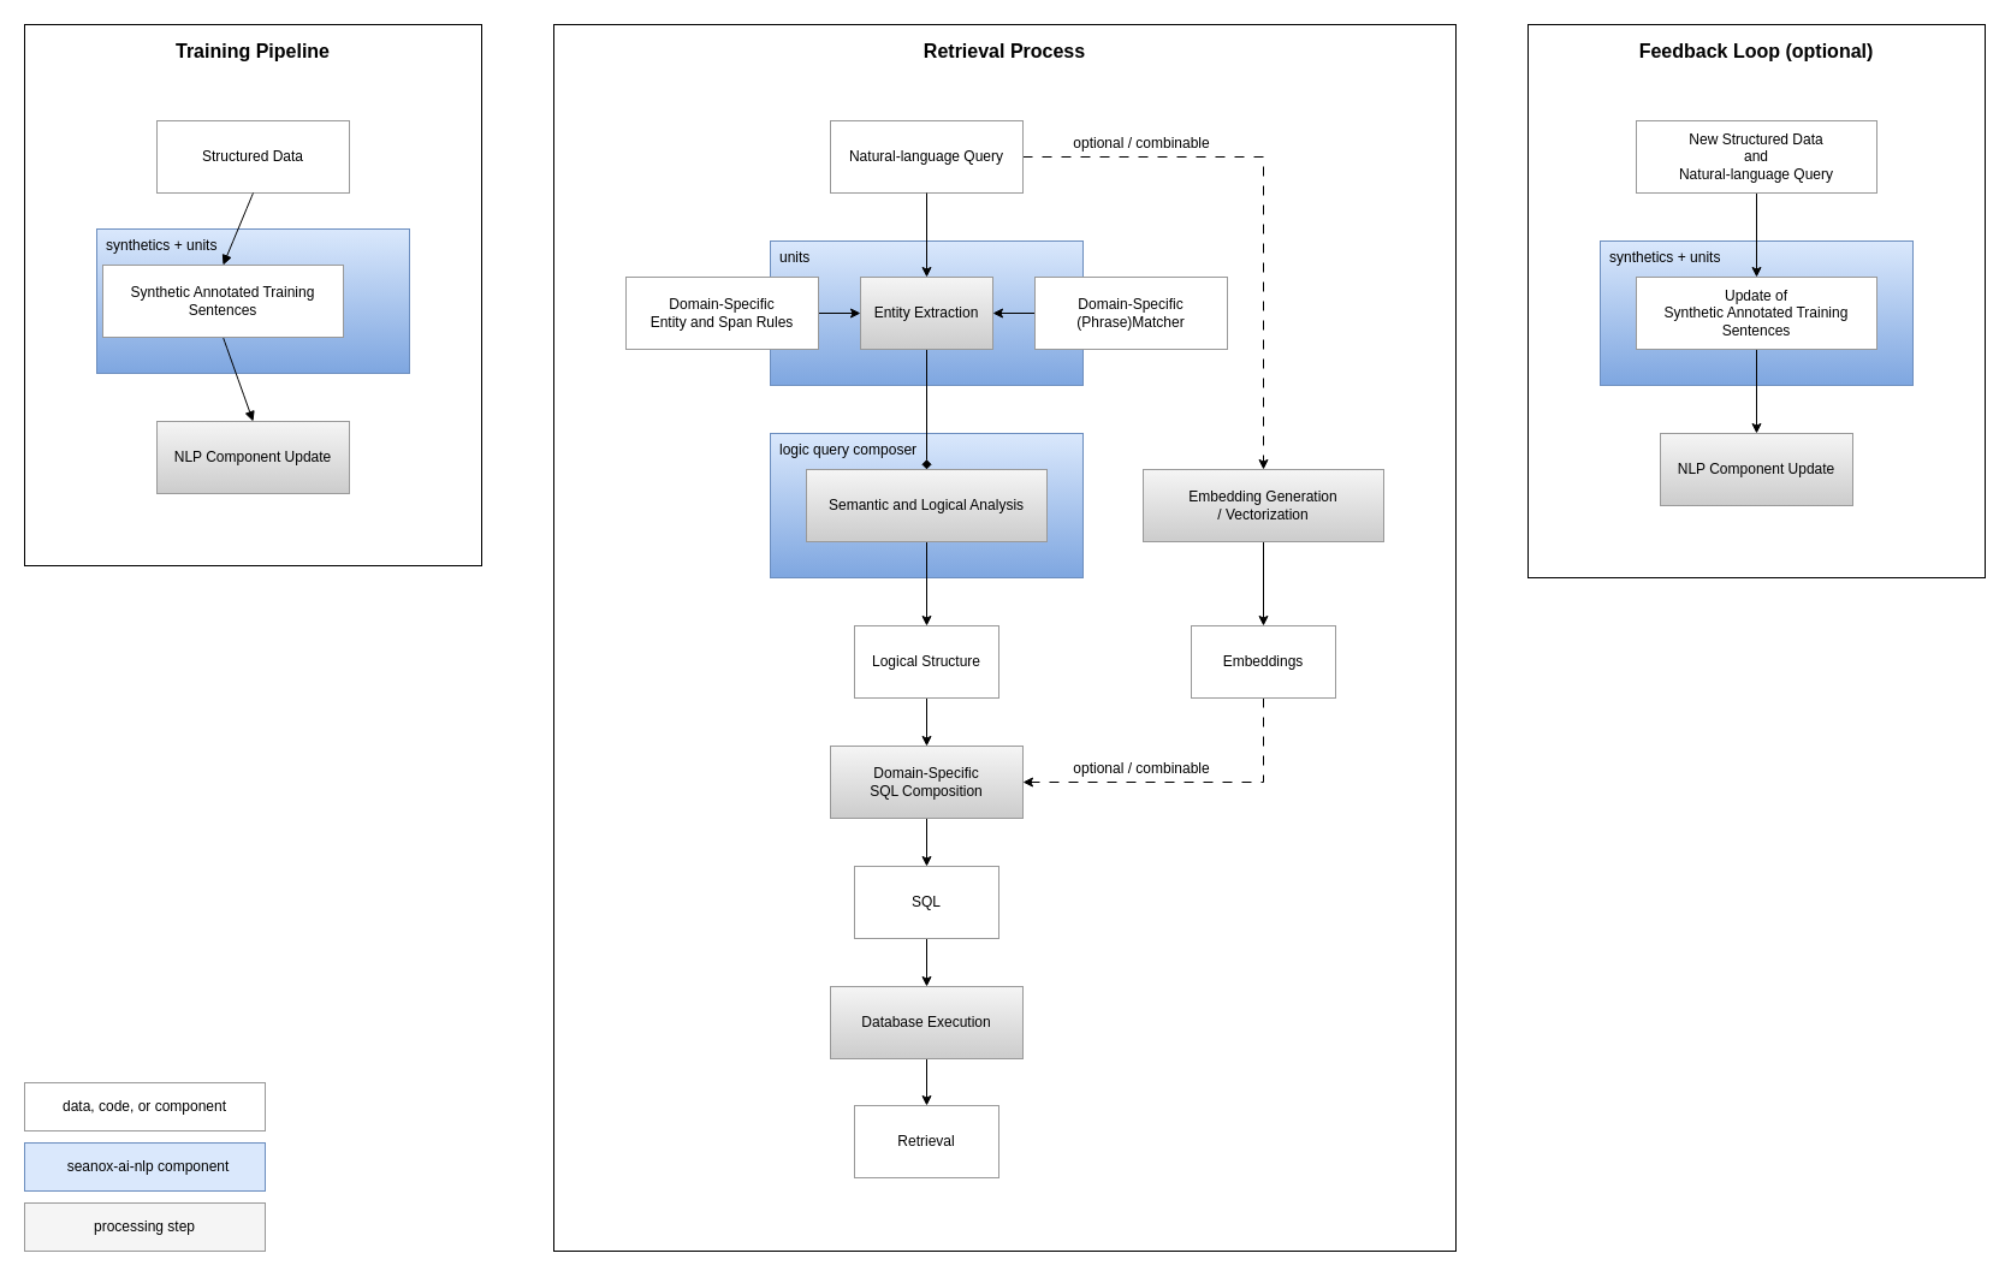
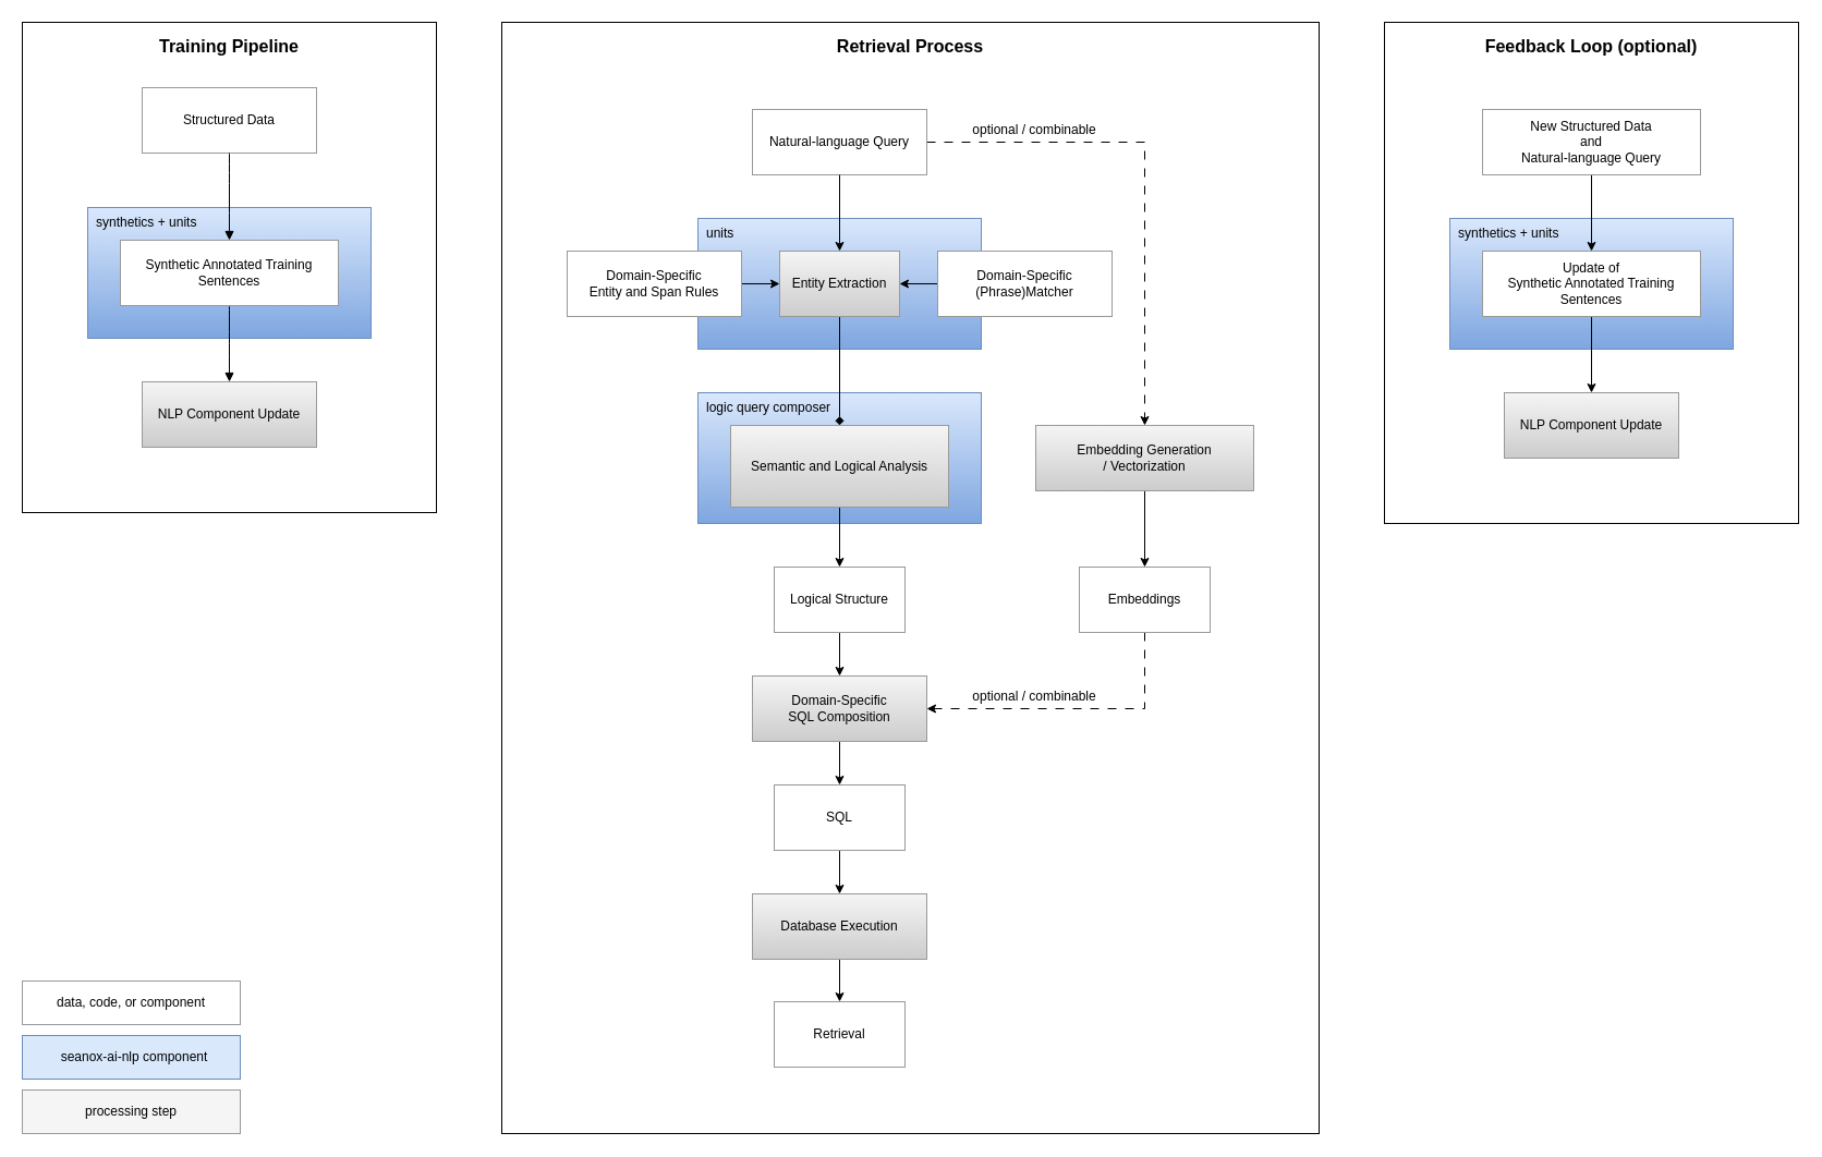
  <mxCell id="0" />
  <mxCell id="1" parent="0" />
  <mxCell id="2" value="&lt;div&gt;Feedback Loop (optional)&lt;/div&gt;" style="rounded=0;whiteSpace=wrap;html=1;verticalAlign=top;fontSize=16;fontStyle=1;gradientColor=none;fillColor=default;spacingTop=6;" parent="1" vertex="1"><mxGeometry x="1270" y="20" width="380" height="460" as="geometry" /></mxCell>
  <mxCell id="3" value="Retrieval Process" style="rounded=0;whiteSpace=wrap;html=1;verticalAlign=top;fontSize=16;fontStyle=1;fillColor=none;spacingTop=6;" parent="1" vertex="1"><mxGeometry x="460" y="20" width="750" height="1020" as="geometry" /></mxCell>
  <mxCell id="4" value="Training Pipeline" style="rounded=0;whiteSpace=wrap;html=1;verticalAlign=top;fontSize=16;fontStyle=1;fillColor=default;spacingTop=6;labelBackgroundColor=none;" parent="1" vertex="1"><mxGeometry x="20" y="20" width="380" height="450" as="geometry" /></mxCell>
  <mxCell id="5" value="logic query composer" style="whiteSpace=wrap;strokeWidth=1;fillColor=#dae8fc;gradientColor=#7ea6e0;strokeColor=#6c8ebf;verticalAlign=top;align=left;spacingLeft=6;" parent="1" vertex="1"><mxGeometry x="640" y="360" width="260" height="120" as="geometry" /></mxCell>
  <mxCell id="6" style="edgeStyle=orthogonalEdgeStyle;rounded=0;orthogonalLoop=1;jettySize=auto;html=1;entryX=0.5;entryY=0;entryDx=0;entryDy=0;exitX=0.5;exitY=1;exitDx=0;exitDy=0;" edge="1" parent="1" source="7" target="9"><mxGeometry relative="1" as="geometry" /></mxCell>
  <mxCell id="7" value="Logical Structure" style="whiteSpace=wrap;strokeWidth=1;strokeColor=#999999;" parent="1" vertex="1"><mxGeometry x="710" y="520" width="120" height="60" as="geometry" /></mxCell>
  <mxCell id="8" style="edgeStyle=orthogonalEdgeStyle;rounded=0;orthogonalLoop=1;jettySize=auto;html=1;fontFamily=Helvetica;fontSize=12;fontColor=default;entryX=0.5;entryY=0;entryDx=0;entryDy=0;exitX=0.5;exitY=1;exitDx=0;exitDy=0;" parent="1" source="9" target="11" edge="1"><mxGeometry relative="1" as="geometry" /></mxCell>
  <mxCell id="9" value="Domain-Specific &#10;SQL Composition" style="whiteSpace=wrap;strokeWidth=1;fillColor=#f5f5f5;gradientColor=#CCCCCC;strokeColor=#999999;" parent="1" vertex="1"><mxGeometry x="690" y="620" width="160" height="60" as="geometry" /></mxCell>
  <mxCell id="10" style="edgeStyle=orthogonalEdgeStyle;rounded=0;orthogonalLoop=1;jettySize=auto;html=1;" edge="1" parent="1" source="11" target="13"><mxGeometry relative="1" as="geometry" /></mxCell>
  <mxCell id="11" value="SQL" style="whiteSpace=wrap;strokeWidth=1;strokeColor=#999999;" parent="1" vertex="1"><mxGeometry x="710" y="720" width="120" height="60" as="geometry" /></mxCell>
  <mxCell id="12" style="edgeStyle=orthogonalEdgeStyle;rounded=0;orthogonalLoop=1;jettySize=auto;html=1;fontFamily=Helvetica;fontSize=12;fontColor=default;" parent="1" source="13" target="15" edge="1"><mxGeometry relative="1" as="geometry" /></mxCell>
  <mxCell id="13" value="Database Execution" style="whiteSpace=wrap;strokeWidth=1;fillColor=#f5f5f5;gradientColor=#CCCCCC;strokeColor=#999999;glass=0;shadow=0;rounded=0;" parent="1" vertex="1"><mxGeometry x="690" y="820" width="160" height="60" as="geometry" /></mxCell>
  <mxCell id="14" value="units" style="whiteSpace=wrap;strokeWidth=1;fillColor=#DAE8FC;gradientColor=#7ea6e0;strokeColor=#6c8ebf;verticalAlign=top;align=left;spacingLeft=6;" parent="1" vertex="1"><mxGeometry x="640" y="200" width="260" height="120" as="geometry" /></mxCell>
  <mxCell id="15" value="Retrieval" style="whiteSpace=wrap;strokeWidth=1;strokeColor=#999999;" parent="1" vertex="1"><mxGeometry x="710" y="919" width="120" height="60" as="geometry" /></mxCell>
  <mxCell id="16" value="synthetics + units" style="whiteSpace=wrap;strokeWidth=1;fillColor=#dae8fc;gradientColor=#7ea6e0;strokeColor=#6c8ebf;verticalAlign=top;align=left;spacingLeft=6;" parent="1" vertex="1"><mxGeometry x="1330" y="200" width="260" height="120" as="geometry" /></mxCell>
  <mxCell id="17" style="edgeStyle=orthogonalEdgeStyle;rounded=0;orthogonalLoop=1;jettySize=auto;html=1;fontFamily=Helvetica;fontSize=12;fontColor=default;" parent="1" source="18" target="25" edge="1"><mxGeometry relative="1" as="geometry" /></mxCell>
  <mxCell id="18" value="New Structured Data&#10;and&#10;Natural-language Query" style="whiteSpace=wrap;strokeWidth=1;strokeColor=#999999;" parent="1" vertex="1"><mxGeometry x="1360" y="100" width="200" height="60" as="geometry" /></mxCell>
  <mxCell id="19" value="NLP Component Update" style="whiteSpace=wrap;strokeWidth=1;fillColor=#f5f5f5;gradientColor=#CCCCCC;strokeColor=#999999;" parent="1" vertex="1"><mxGeometry x="1380" y="360" width="160" height="60" as="geometry" /></mxCell>
  <mxCell id="20" style="edgeStyle=orthogonalEdgeStyle;rounded=0;orthogonalLoop=1;jettySize=auto;html=1;fontFamily=Helvetica;fontSize=12;fontColor=default;endArrow=diamond;" parent="1" source="23" target="33" edge="1"><mxGeometry relative="1" as="geometry" /></mxCell>
  <mxCell id="21" style="edgeStyle=orthogonalEdgeStyle;rounded=0;orthogonalLoop=1;jettySize=auto;html=1;entryX=0;entryY=0.5;entryDx=0;entryDy=0;startArrow=classic;startFill=1;endArrow=none;endFill=0;" parent="1" source="23" target="38" edge="1"><mxGeometry relative="1" as="geometry" /></mxCell>
  <mxCell id="22" style="edgeStyle=orthogonalEdgeStyle;rounded=0;orthogonalLoop=1;jettySize=auto;html=1;entryX=1;entryY=0.5;entryDx=0;entryDy=0;startArrow=classic;startFill=1;endArrow=none;endFill=0;" parent="1" source="23" target="37" edge="1"><mxGeometry relative="1" as="geometry" /></mxCell>
  <mxCell id="23" value="Entity Extraction" style="whiteSpace=wrap;strokeWidth=1;fillColor=#f5f5f5;gradientColor=#CCCCCC;strokeColor=#999999;gradientDirection=south;" parent="1" vertex="1"><mxGeometry x="715" y="230" width="110" height="60" as="geometry" /></mxCell>
  <mxCell id="24" style="edgeStyle=orthogonalEdgeStyle;rounded=0;orthogonalLoop=1;jettySize=auto;html=1;fontFamily=Helvetica;fontSize=12;fontColor=default;" parent="1" source="25" target="19" edge="1"><mxGeometry relative="1" as="geometry" /></mxCell>
  <mxCell id="25" value="Update of&#10;Synthetic Annotated Training&#10;Sentences" style="whiteSpace=wrap;strokeWidth=1;strokeColor=#999999;" parent="1" vertex="1"><mxGeometry x="1360" y="230" width="200" height="60" as="geometry" /></mxCell>
- <mxCell id="26" value="Structured Data" style="whiteSpace=wrap;strokeWidth=1;strokeColor=#999999;" parent="1" vertex="1"><mxGeometry x="130" y="100" width="160" height="60" as="geometry" /></mxCell>
+ <mxCell id="26" value="Structured Data" style="whiteSpace=wrap;strokeWidth=1;strokeColor=#999999;" parent="1" vertex="1"><mxGeometry x="130" y="80" width="160" height="60" as="geometry" /></mxCell>
  <mxCell id="27" value="NLP Component Update" style="whiteSpace=wrap;strokeWidth=1;fillColor=#f5f5f5;gradientColor=#CCCCCC;strokeColor=#999999;" parent="1" vertex="1"><mxGeometry x="130" y="350" width="160" height="60" as="geometry" /></mxCell>
  <mxCell id="28" value="synthetics + units" style="whiteSpace=wrap;strokeWidth=1;fillColor=#dae8fc;gradientColor=#7ea6e0;strokeColor=#6c8ebf;verticalAlign=top;align=left;spacingLeft=6;" parent="1" vertex="1"><mxGeometry x="80" y="190" width="260" height="120" as="geometry" /></mxCell>
  <mxCell id="29" value="" style="curved=1;startArrow=none;endArrow=block;exitX=0.5;exitY=1;entryX=0.5;entryY=0;rounded=0;exitDx=0;exitDy=0;entryDx=0;entryDy=0;" parent="1" source="26" target="31" edge="1"><mxGeometry relative="1" as="geometry"><Array as="points" /></mxGeometry></mxCell>
  <mxCell id="30" value="" style="curved=1;startArrow=none;endArrow=block;exitX=0.5;exitY=1;entryX=0.5;entryY=0;rounded=0;entryDx=0;entryDy=0;exitDx=0;exitDy=0;" parent="1" source="31" target="27" edge="1"><mxGeometry relative="1" as="geometry"><Array as="points" /></mxGeometry></mxCell>
- <mxCell id="31" value="Synthetic Annotated Training Sentences" style="whiteSpace=wrap;strokeWidth=1;strokeColor=#999999;" parent="1" vertex="1"><mxGeometry x="85" y="220" width="200" height="60" as="geometry" /></mxCell>
+ <mxCell id="31" value="Synthetic Annotated Training Sentences" style="whiteSpace=wrap;strokeWidth=1;strokeColor=#999999;" parent="1" vertex="1"><mxGeometry x="110" y="220" width="200" height="60" as="geometry" /></mxCell>
  <mxCell id="32" style="edgeStyle=orthogonalEdgeStyle;rounded=0;orthogonalLoop=1;jettySize=auto;html=1;fontFamily=Helvetica;fontSize=12;fontColor=default;" parent="1" source="33" target="7" edge="1"><mxGeometry relative="1" as="geometry" /></mxCell>
- <mxCell id="33" value="Semantic and Logical Analysis" style="whiteSpace=wrap;strokeWidth=1;strokeColor=#999999;fillColor=#f5f5f5;gradientColor=#CCCCCC;" parent="1" vertex="1"><mxGeometry x="670" y="390" width="200" height="60" as="geometry" /></mxCell>
+ <mxCell id="33" value="Semantic and Logical Analysis" style="whiteSpace=wrap;strokeWidth=1;strokeColor=#999999;fillColor=#f5f5f5;gradientColor=#CCCCCC;" parent="1" vertex="1"><mxGeometry x="670" y="390" width="200" height="75" as="geometry" /></mxCell>
  <mxCell id="34" style="edgeStyle=orthogonalEdgeStyle;rounded=0;orthogonalLoop=1;jettySize=auto;html=1;exitX=1;exitY=0.5;exitDx=0;exitDy=0;dashed=1;dashPattern=8 8;" edge="1" parent="1" source="35" target="43"><mxGeometry relative="1" as="geometry" /></mxCell>
  <mxCell id="35" value="Natural-language Query" style="whiteSpace=wrap;strokeWidth=1;glass=0;strokeColor=#999999;" parent="1" vertex="1"><mxGeometry x="690" y="100" width="160" height="60" as="geometry" /></mxCell>
  <mxCell id="36" style="edgeStyle=orthogonalEdgeStyle;rounded=0;orthogonalLoop=1;jettySize=auto;html=1;entryX=0.5;entryY=0;entryDx=0;entryDy=0;fontFamily=Helvetica;fontSize=12;fontColor=default;exitX=0.5;exitY=1;exitDx=0;exitDy=0;" parent="1" source="35" target="23" edge="1"><mxGeometry relative="1" as="geometry" /></mxCell>
  <mxCell id="37" value="Domain-Specific &#10;Entity and Span Rules" style="whiteSpace=wrap;strokeWidth=1;strokeColor=#999999;" parent="1" vertex="1"><mxGeometry x="520" y="230" width="160" height="60" as="geometry" /></mxCell>
  <mxCell id="38" value="Domain-Specific &#10;(Phrase)Matcher" style="whiteSpace=wrap;strokeWidth=1;strokeColor=#999999;" parent="1" vertex="1"><mxGeometry x="860" y="230" width="160" height="60" as="geometry" /></mxCell>
  <mxCell id="39" value="seanox-ai-nlp component" style="whiteSpace=wrap;strokeWidth=1;fillColor=#dae8fc;gradientColor=none;strokeColor=#6c8ebf;verticalAlign=middle;align=center;spacingLeft=6;" parent="1" vertex="1"><mxGeometry x="20" y="950" width="200" height="40" as="geometry" /></mxCell>
  <mxCell id="40" value="processing step" style="whiteSpace=wrap;strokeWidth=1;fillColor=#f5f5f5;gradientColor=none;strokeColor=#999999;" parent="1" vertex="1"><mxGeometry x="20" y="1000" width="200" height="40" as="geometry" /></mxCell>
  <mxCell id="41" value="data, code, or component" style="whiteSpace=wrap;strokeWidth=1;strokeColor=#999999;" parent="1" vertex="1"><mxGeometry x="20" y="900" width="200" height="40" as="geometry" /></mxCell>
  <mxCell id="42" style="edgeStyle=orthogonalEdgeStyle;rounded=0;orthogonalLoop=1;jettySize=auto;html=1;" edge="1" parent="1" source="43" target="45"><mxGeometry relative="1" as="geometry" /></mxCell>
  <mxCell id="43" value="Embedding Generation / Vectorization" style="whiteSpace=wrap;strokeWidth=1;strokeColor=#999999;fillColor=#f5f5f5;gradientColor=#CCCCCC;" vertex="1" parent="1"><mxGeometry x="950" y="390" width="200" height="60" as="geometry" /></mxCell>
  <mxCell id="44" style="edgeStyle=orthogonalEdgeStyle;rounded=0;orthogonalLoop=1;jettySize=auto;html=1;entryX=1;entryY=0.5;entryDx=0;entryDy=0;exitX=0.5;exitY=1;exitDx=0;exitDy=0;dashed=1;dashPattern=8 8;" edge="1" parent="1" source="45" target="9"><mxGeometry relative="1" as="geometry" /></mxCell>
  <mxCell id="45" value="Embeddings" style="whiteSpace=wrap;strokeWidth=1;strokeColor=#999999;" vertex="1" parent="1"><mxGeometry x="990" y="520" width="120" height="60" as="geometry" /></mxCell>
  <mxCell id="46" value="optional / combinable" style="whiteSpace=wrap;strokeWidth=1;strokeColor=none;fillColor=none;horizontal=1;" vertex="1" parent="1"><mxGeometry x="864" y="99" width="170" height="40" as="geometry" /></mxCell>
  <mxCell id="47" value="optional / combinable" style="whiteSpace=wrap;strokeWidth=1;strokeColor=none;fillColor=none;horizontal=1;" vertex="1" parent="1"><mxGeometry x="864.35" y="619" width="170" height="40" as="geometry" /></mxCell>
